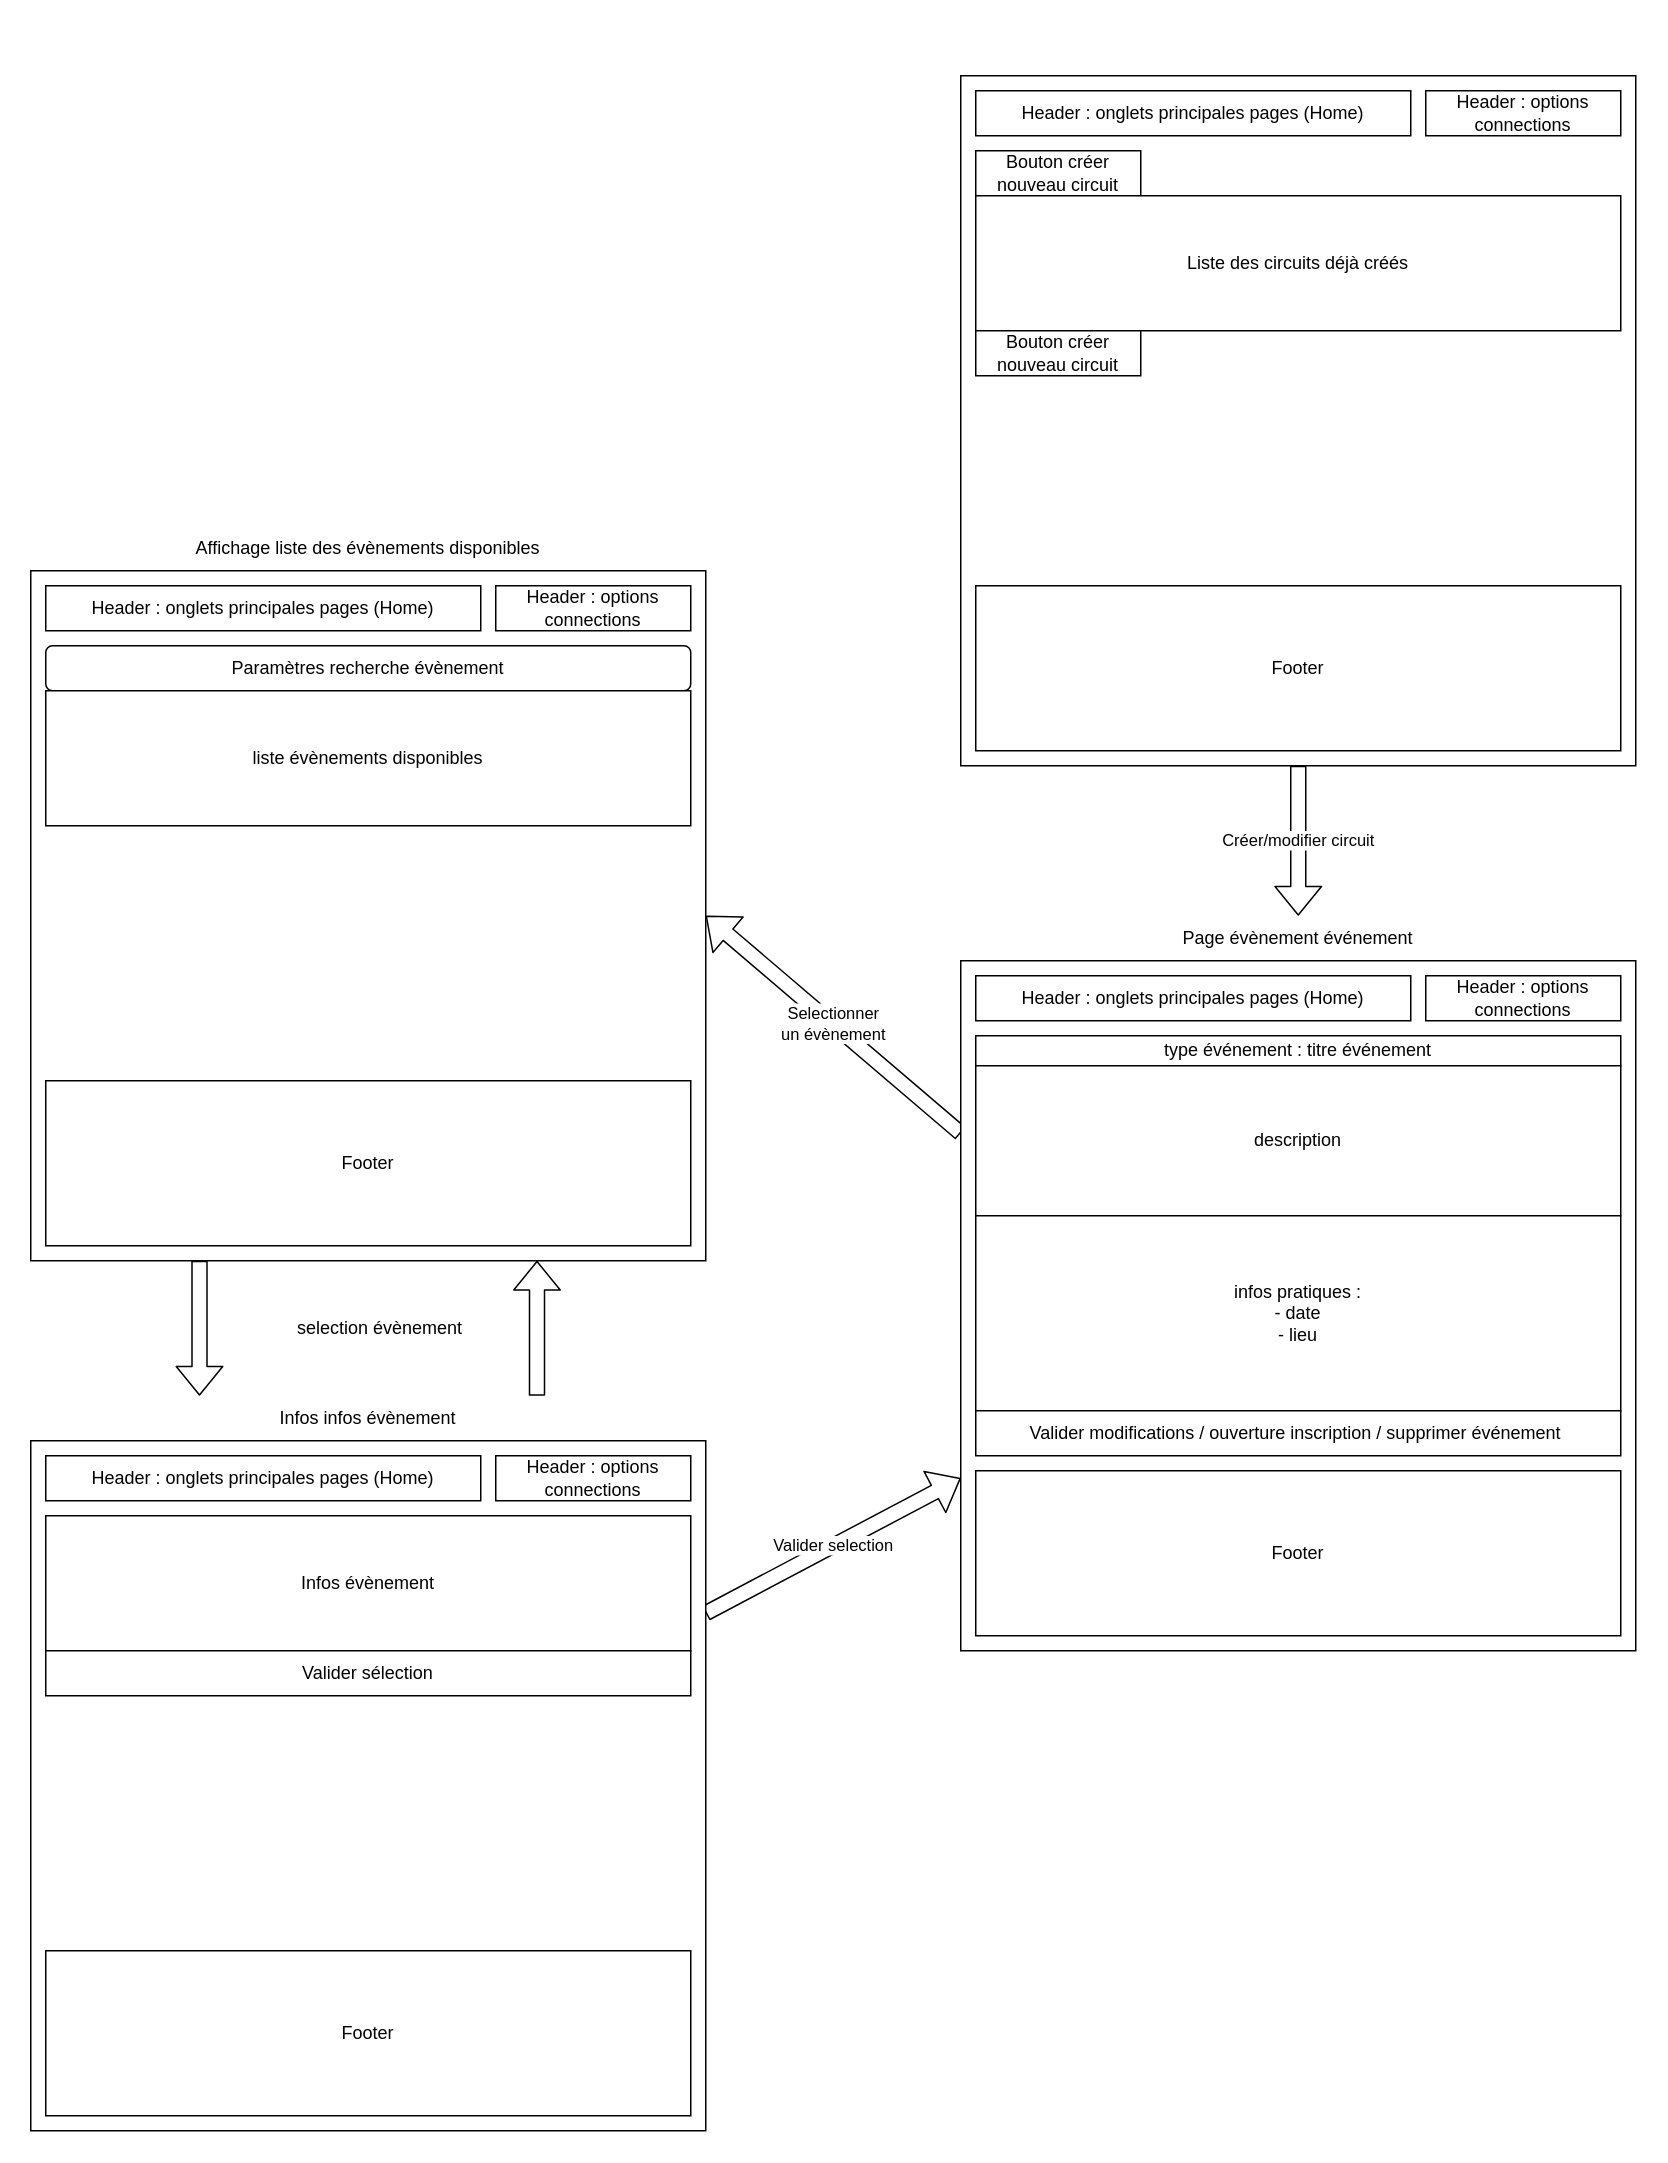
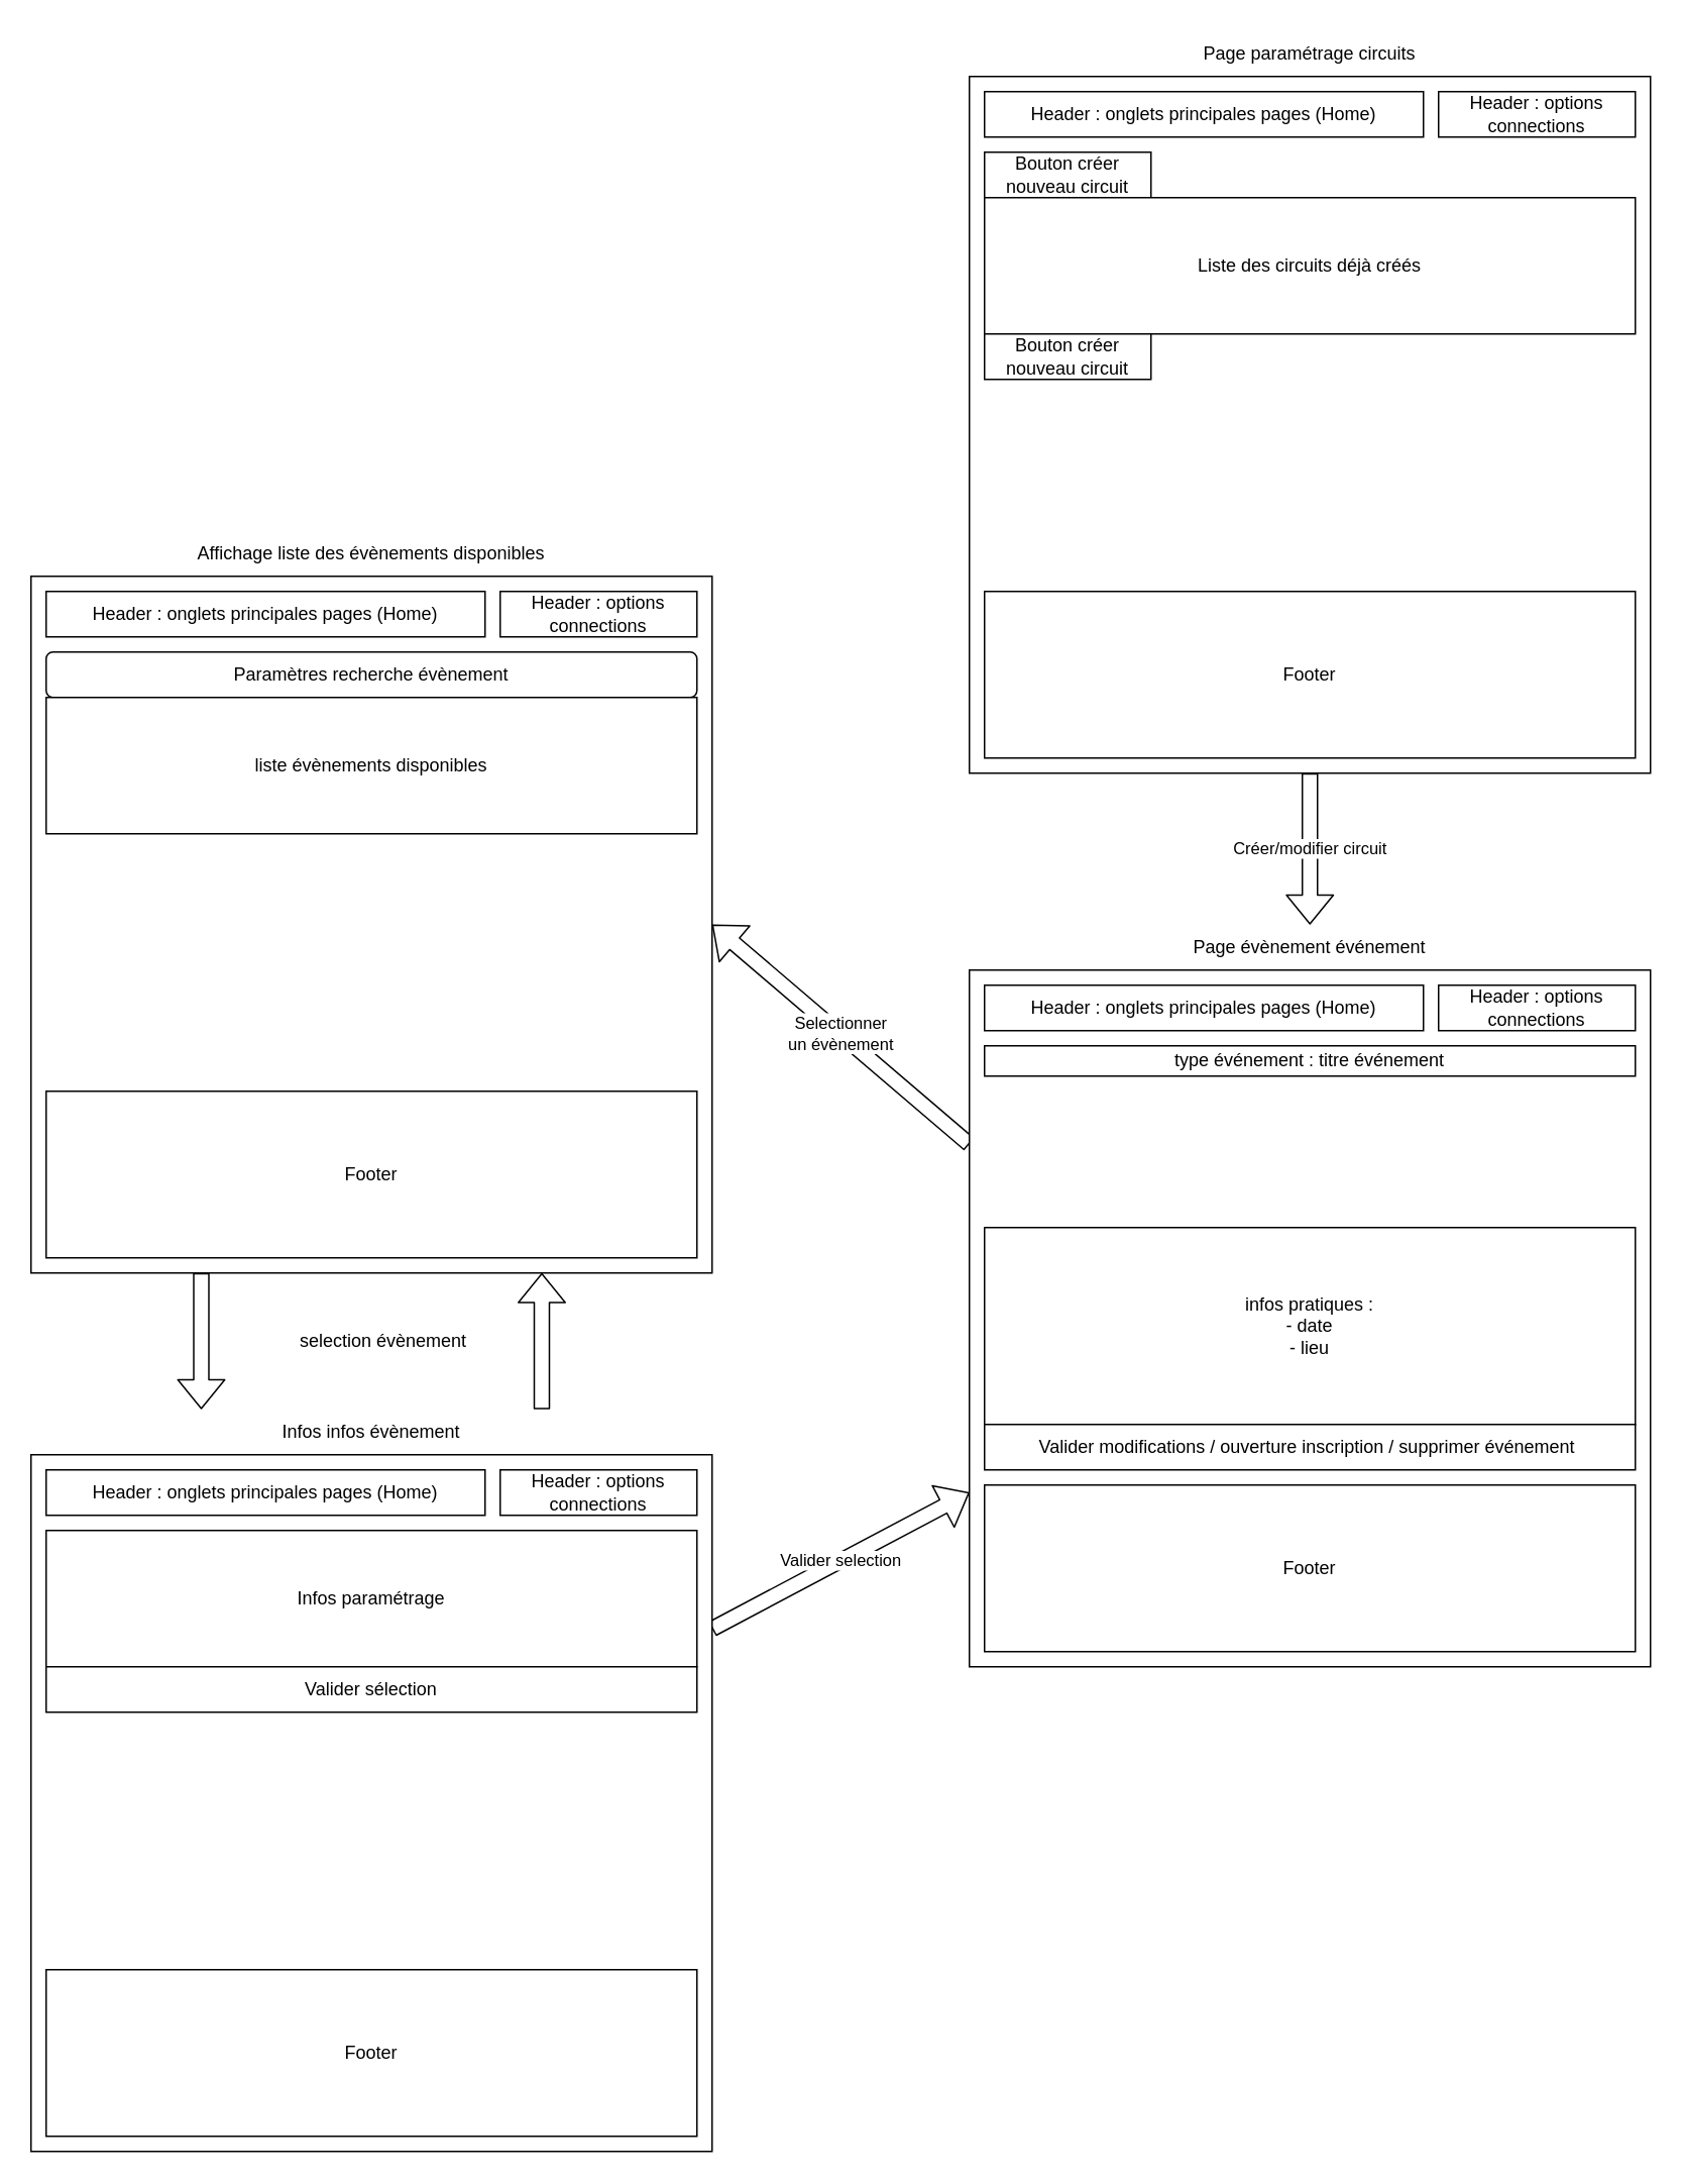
  <mxCell id="0" />
  <mxCell id="1" parent="0" />
  <mxCell id="2" value="Selectionner &lt;br&gt;un évènement" style="edgeStyle=none;html=1;exitX=0;exitY=0.25;exitDx=0;exitDy=0;entryX=1;entryY=0.5;entryDx=0;entryDy=0;shape=flexArrow;" parent="1" source="3" target="20" edge="1"><mxGeometry relative="1" as="geometry" /></mxCell>
  <mxCell id="3" value="" style="rounded=0;whiteSpace=wrap;html=1;" parent="1" vertex="1"><mxGeometry x="640" y="640" width="450" height="460" as="geometry" /></mxCell>
  <mxCell id="4" value="Header : onglets principales pages (Home)" style="rounded=0;whiteSpace=wrap;html=1;" parent="1" vertex="1"><mxGeometry x="650" y="650" width="290" height="30" as="geometry" /></mxCell>
  <mxCell id="5" value="Header : options connections" style="rounded=0;whiteSpace=wrap;html=1;" parent="1" vertex="1"><mxGeometry x="950" y="650" width="130" height="30" as="geometry" /></mxCell>
  <mxCell id="6" value="Page évènement événement" style="text;html=1;strokeColor=none;fillColor=none;align=center;verticalAlign=middle;whiteSpace=wrap;rounded=0;" parent="1" vertex="1"><mxGeometry x="640" y="610" width="450" height="30" as="geometry" /></mxCell>
  <mxCell id="7" value="Footer" style="rounded=0;whiteSpace=wrap;html=1;" parent="1" vertex="1"><mxGeometry x="650" y="980" width="430" height="110" as="geometry" /></mxCell>
  <mxCell id="8" value="type événement : titre événement" style="rounded=0;whiteSpace=wrap;html=1;" parent="1" vertex="1"><mxGeometry x="650" y="690" width="430" height="20" as="geometry" /></mxCell>
- <mxCell id="9" value="description" style="rounded=0;whiteSpace=wrap;html=1;" parent="1" vertex="1"><mxGeometry x="650" y="710" width="430" height="100" as="geometry" /></mxCell>
  <mxCell id="10" value="infos pratiques :&lt;br&gt;- date&lt;br&gt;- lieu" style="rounded=0;whiteSpace=wrap;html=1;" parent="1" vertex="1"><mxGeometry x="650" y="810" width="430" height="130" as="geometry" /></mxCell>
  <mxCell id="11" value="Valider modifications / ouverture inscription / supprimer événement&amp;nbsp;" style="rounded=0;whiteSpace=wrap;html=1;" parent="1" vertex="1"><mxGeometry x="650" y="940" width="430" height="30" as="geometry" /></mxCell>
  <mxCell id="12" value="" style="rounded=0;whiteSpace=wrap;html=1;" parent="1" vertex="1"><mxGeometry x="640" y="50" width="450" height="460" as="geometry" /></mxCell>
  <mxCell id="13" value="Header : onglets principales pages (Home)" style="rounded=0;whiteSpace=wrap;html=1;" parent="1" vertex="1"><mxGeometry x="650" y="60" width="290" height="30" as="geometry" /></mxCell>
  <mxCell id="14" value="Header : options connections" style="rounded=0;whiteSpace=wrap;html=1;" parent="1" vertex="1"><mxGeometry x="950" y="60" width="130" height="30" as="geometry" /></mxCell>
+ <mxCell id="15" value="Page paramétrage circuits" style="text;html=1;strokeColor=none;fillColor=none;align=center;verticalAlign=middle;whiteSpace=wrap;rounded=0;" parent="1" vertex="1"><mxGeometry x="640" y="20" width="450" height="30" as="geometry" /></mxCell>
  <mxCell id="16" value="Footer" style="rounded=0;whiteSpace=wrap;html=1;" parent="1" vertex="1"><mxGeometry x="650" y="390" width="430" height="110" as="geometry" /></mxCell>
  <mxCell id="17" value="Bouton créer nouveau circuit" style="rounded=0;whiteSpace=wrap;html=1;" parent="1" vertex="1"><mxGeometry x="650" y="100" width="110" height="30" as="geometry" /></mxCell>
  <mxCell id="18" value="Liste des circuits déjà créés" style="rounded=0;whiteSpace=wrap;html=1;" parent="1" vertex="1"><mxGeometry x="650" y="130" width="430" height="90" as="geometry" /></mxCell>
  <mxCell id="19" value="Créer/modifier circuit" style="shape=flexArrow;endArrow=classic;html=1;exitX=0.5;exitY=1;exitDx=0;exitDy=0;" parent="1" source="12" edge="1"><mxGeometry width="50" height="50" relative="1" as="geometry"><mxPoint x="752.25" y="535" as="sourcePoint" /><mxPoint x="865" y="610" as="targetPoint" /></mxGeometry></mxCell>
  <mxCell id="20" value="" style="rounded=0;whiteSpace=wrap;html=1;" parent="1" vertex="1"><mxGeometry x="20" y="380" width="450" height="460" as="geometry" /></mxCell>
  <mxCell id="21" value="Header : onglets principales pages (Home)" style="rounded=0;whiteSpace=wrap;html=1;" parent="1" vertex="1"><mxGeometry x="30" y="390" width="290" height="30" as="geometry" /></mxCell>
  <mxCell id="22" value="Header : options connections" style="rounded=0;whiteSpace=wrap;html=1;" parent="1" vertex="1"><mxGeometry x="330" y="390" width="130" height="30" as="geometry" /></mxCell>
  <mxCell id="23" value="Affichage liste des évènements disponibles" style="text;html=1;strokeColor=none;fillColor=none;align=center;verticalAlign=middle;whiteSpace=wrap;rounded=0;" parent="1" vertex="1"><mxGeometry x="20" y="350" width="450" height="30" as="geometry" /></mxCell>
  <mxCell id="24" value="Footer" style="rounded=0;whiteSpace=wrap;html=1;" parent="1" vertex="1"><mxGeometry x="30" y="720" width="430" height="110" as="geometry" /></mxCell>
  <mxCell id="25" value="Paramètres recherche évènement" style="whiteSpace=wrap;html=1;rounded=1;" parent="1" vertex="1"><mxGeometry x="30" y="430" width="430" height="30" as="geometry" /></mxCell>
  <mxCell id="26" value="liste évènements disponibles" style="rounded=0;whiteSpace=wrap;html=1;" parent="1" vertex="1"><mxGeometry x="30" y="460" width="430" height="90" as="geometry" /></mxCell>
  <mxCell id="27" value="" style="shape=flexArrow;endArrow=classic;html=1;exitX=0.25;exitY=1;exitDx=0;exitDy=0;entryX=0.25;entryY=0;entryDx=0;entryDy=0;" parent="1" source="20" target="34" edge="1"><mxGeometry width="50" height="50" relative="1" as="geometry"><mxPoint x="160" y="860" as="sourcePoint" /><mxPoint x="160" y="920" as="targetPoint" /></mxGeometry></mxCell>
  <mxCell id="28" value="selection évènement" style="text;html=1;strokeColor=none;fillColor=none;align=center;verticalAlign=middle;whiteSpace=wrap;rounded=0;" parent="1" vertex="1"><mxGeometry x="162.75" y="870" width="180" height="30" as="geometry" /></mxCell>
  <mxCell id="29" value="" style="shape=flexArrow;endArrow=classic;html=1;entryX=0.75;entryY=1;entryDx=0;entryDy=0;exitX=0.75;exitY=0;exitDx=0;exitDy=0;" parent="1" source="34" target="20" edge="1"><mxGeometry width="50" height="50" relative="1" as="geometry"><mxPoint x="400" y="910" as="sourcePoint" /><mxPoint x="400" y="860" as="targetPoint" /></mxGeometry></mxCell>
  <mxCell id="30" value="Valider selection" style="edgeStyle=none;shape=flexArrow;html=1;exitX=1;exitY=0.25;exitDx=0;exitDy=0;entryX=0;entryY=0.75;entryDx=0;entryDy=0;" parent="1" source="31" target="3" edge="1"><mxGeometry relative="1" as="geometry" /></mxCell>
  <mxCell id="31" value="" style="rounded=0;whiteSpace=wrap;html=1;" parent="1" vertex="1"><mxGeometry x="20" y="960" width="450" height="460" as="geometry" /></mxCell>
  <mxCell id="32" value="Header : onglets principales pages (Home)" style="rounded=0;whiteSpace=wrap;html=1;" parent="1" vertex="1"><mxGeometry x="30" y="970" width="290" height="30" as="geometry" /></mxCell>
  <mxCell id="33" value="Header : options connections" style="rounded=0;whiteSpace=wrap;html=1;" parent="1" vertex="1"><mxGeometry x="330" y="970" width="130" height="30" as="geometry" /></mxCell>
  <mxCell id="34" value="Infos infos évènement" style="text;html=1;strokeColor=none;fillColor=none;align=center;verticalAlign=middle;whiteSpace=wrap;rounded=0;" parent="1" vertex="1"><mxGeometry x="20" y="930" width="450" height="30" as="geometry" /></mxCell>
  <mxCell id="35" value="Footer" style="rounded=0;whiteSpace=wrap;html=1;" parent="1" vertex="1"><mxGeometry x="30" y="1300" width="430" height="110" as="geometry" /></mxCell>
- <mxCell id="36" value="Infos évènement" style="rounded=0;whiteSpace=wrap;html=1;" parent="1" vertex="1"><mxGeometry x="30" y="1010" width="430" height="90" as="geometry" /></mxCell>
+ <mxCell id="36" value="Infos paramétrage" style="rounded=0;whiteSpace=wrap;html=1;" parent="1" vertex="1"><mxGeometry x="30" y="1010" width="430" height="90" as="geometry" /></mxCell>
  <mxCell id="37" value="Valider sélection" style="rounded=0;whiteSpace=wrap;html=1;" parent="1" vertex="1"><mxGeometry x="30" y="1100" width="430" height="30" as="geometry" /></mxCell>
  <mxCell id="38" value="Bouton créer nouveau circuit" style="rounded=0;whiteSpace=wrap;html=1;" vertex="1" parent="1"><mxGeometry x="650" y="220" width="110" height="30" as="geometry" /></mxCell>
